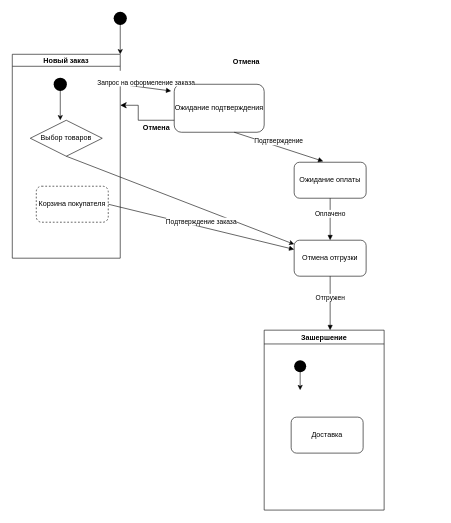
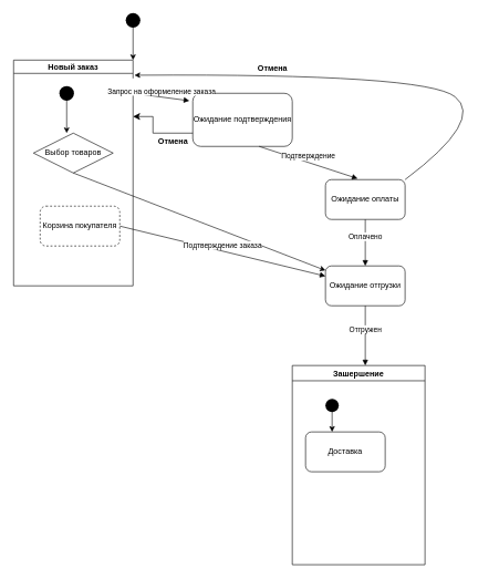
  <mxCell id="0" />
  <mxCell id="1" parent="0" />
  <mxCell id="2" value="" style="shape=waypoint;sketch=0;fillStyle=solid;size=6;pointerEvents=1;points=[];fillColor=none;resizable=0;rotatable=0;perimeter=centerPerimeter;snapToPoint=1;strokeWidth=9;" vertex="1" parent="1"><mxGeometry x="190" y="20" width="20" height="20" as="geometry" /></mxCell>
  <mxCell id="3" value="" style="endArrow=classic;html=1;rounded=0;exitX=0.57;exitY=0.8;exitDx=0;exitDy=0;exitPerimeter=0;" edge="1" parent="1" source="2"><mxGeometry width="50" height="50" relative="1" as="geometry"><mxPoint x="240" y="60" as="sourcePoint" /><mxPoint x="200" y="90" as="targetPoint" /></mxGeometry></mxCell>
  <mxCell id="4" value="Новый заказ" style="swimlane;startSize=20;horizontal=1;containerType=tree;" vertex="1" parent="1"><mxGeometry x="20" y="90" width="180" height="340" as="geometry" /></mxCell>
  <mxCell id="5" value="" style="shape=waypoint;sketch=0;fillStyle=solid;size=6;pointerEvents=1;points=[];fillColor=none;resizable=0;rotatable=0;perimeter=centerPerimeter;snapToPoint=1;strokeWidth=9;" vertex="1" parent="4"><mxGeometry x="70" y="40" width="20" height="20" as="geometry" /></mxCell>
  <mxCell id="6" value="" style="endArrow=classic;html=1;rounded=0;exitX=0.467;exitY=0.878;exitDx=0;exitDy=0;exitPerimeter=0;" edge="1" parent="4" source="5"><mxGeometry width="50" height="50" relative="1" as="geometry"><mxPoint x="50" y="160" as="sourcePoint" /><mxPoint x="80" y="110" as="targetPoint" /></mxGeometry></mxCell>
  <mxCell id="7" value="Выбор товаров" style="rhombus;whiteSpace=wrap;html=1;" vertex="1" parent="4"><mxGeometry x="30" y="110" width="120" height="60" as="geometry" /></mxCell>
  <mxCell id="8" value="Корзина покупателя" style="rounded=1;whiteSpace=wrap;html=1;dashed=1;" vertex="1" parent="4"><mxGeometry x="40" y="220" width="120" height="60" as="geometry" /></mxCell>
  <mxCell id="9" value="" style="endArrow=classic;html=1;rounded=0;exitX=0.5;exitY=1;exitDx=0;exitDy=0;" edge="1" parent="4" source="7" target="13"><mxGeometry width="50" height="50" relative="1" as="geometry"><mxPoint x="-90" y="200" as="sourcePoint" /><mxPoint x="-40" y="150" as="targetPoint" /></mxGeometry></mxCell>
  <mxCell id="10" value="Ожидание подтверждения" style="rounded=1;whiteSpace=wrap;html=1;" vertex="1" parent="1"><mxGeometry x="290" y="140" width="150" height="80" as="geometry" /></mxCell>
  <mxCell id="11" value="Подтверждение заказа" style="html=1;verticalAlign=bottom;endArrow=block;curved=0;rounded=0;exitX=1;exitY=0.5;exitDx=0;exitDy=0;" edge="1" parent="1" source="8" target="13"><mxGeometry width="80" relative="1" as="geometry"><mxPoint x="280" y="280" as="sourcePoint" /><mxPoint x="360" y="280" as="targetPoint" /></mxGeometry></mxCell>
  <mxCell id="12" value="Ожидание оплаты" style="rounded=1;whiteSpace=wrap;html=1;" vertex="1" parent="1"><mxGeometry x="490" y="270" width="120" height="60" as="geometry" /></mxCell>
- <mxCell id="13" value="Отмена отгрузки" style="rounded=1;whiteSpace=wrap;html=1;" vertex="1" parent="1"><mxGeometry x="490" y="400" width="120" height="60" as="geometry" /></mxCell>
+ <mxCell id="13" value="Ожидание отгрузки" style="rounded=1;whiteSpace=wrap;html=1;" vertex="1" parent="1"><mxGeometry x="490" y="400" width="120" height="60" as="geometry" /></mxCell>
  <mxCell id="14" value="Подтверждение" style="html=1;verticalAlign=bottom;endArrow=block;curved=0;rounded=0;exitX=0.667;exitY=1;exitDx=0;exitDy=0;exitPerimeter=0;entryX=0.404;entryY=-0.026;entryDx=0;entryDy=0;entryPerimeter=0;" edge="1" parent="1" source="10" target="12"><mxGeometry width="80" relative="1" as="geometry"><mxPoint x="380" y="270" as="sourcePoint" /><mxPoint x="460" y="270" as="targetPoint" /></mxGeometry></mxCell>
  <mxCell id="15" value="Оплачено" style="html=1;verticalAlign=bottom;endArrow=block;curved=0;rounded=0;exitX=0.5;exitY=1;exitDx=0;exitDy=0;entryX=0.5;entryY=0;entryDx=0;entryDy=0;" edge="1" parent="1" source="12" target="13"><mxGeometry width="80" relative="1" as="geometry"><mxPoint x="370" y="370" as="sourcePoint" /><mxPoint x="450" y="370" as="targetPoint" /></mxGeometry></mxCell>
  <mxCell id="16" value="Отгружен" style="html=1;verticalAlign=bottom;endArrow=block;curved=0;rounded=0;exitX=0.5;exitY=1;exitDx=0;exitDy=0;" edge="1" parent="1" source="13"><mxGeometry width="80" relative="1" as="geometry"><mxPoint x="520" y="540" as="sourcePoint" /><mxPoint x="550" y="550" as="targetPoint" /></mxGeometry></mxCell>
  <mxCell id="17" value="Зашершение" style="swimlane;" vertex="1" parent="1"><mxGeometry x="440" y="550" width="200" height="300" as="geometry" /></mxCell>
  <mxCell id="18" value="" style="shape=waypoint;sketch=0;fillStyle=solid;size=6;pointerEvents=1;points=[];fillColor=none;resizable=0;rotatable=0;perimeter=centerPerimeter;snapToPoint=1;strokeWidth=8;" vertex="1" parent="17"><mxGeometry x="50" y="50" width="20" height="20" as="geometry" /></mxCell>
  <mxCell id="19" value="" style="endArrow=classic;html=1;rounded=0;exitX=0.467;exitY=0.8;exitDx=0;exitDy=0;exitPerimeter=0;" edge="1" parent="17" source="18"><mxGeometry width="50" height="50" relative="1" as="geometry"><mxPoint x="100" y="180" as="sourcePoint" /><mxPoint x="60" y="100" as="targetPoint" /></mxGeometry></mxCell>
- <mxCell id="20" value="Доставка" style="rounded=1;whiteSpace=wrap;html=1;" vertex="1" parent="17"><mxGeometry x="45" y="145" width="120" height="60" as="geometry" /></mxCell>
+ <mxCell id="20" value="Доставка" style="rounded=1;whiteSpace=wrap;html=1;" vertex="1" parent="17"><mxGeometry x="20" y="100" width="120" height="60" as="geometry" /></mxCell>
+ <mxCell id="21" value="" style="curved=1;endArrow=classic;html=1;rounded=0;exitX=1;exitY=0;exitDx=0;exitDy=0;entryX=1.012;entryY=0.067;entryDx=0;entryDy=0;entryPerimeter=0;" edge="1" parent="1" source="12" target="4"><mxGeometry width="50" height="50" relative="1" as="geometry"><mxPoint x="680" y="180" as="sourcePoint" /><mxPoint x="200" y="130" as="targetPoint" /><Array as="points"><mxPoint x="730" y="180" /><mxPoint x="640" y="110" /></Array></mxGeometry></mxCell>
  <mxCell id="22" value="" style="edgeStyle=elbowEdgeStyle;elbow=horizontal;endArrow=classic;html=1;curved=0;rounded=0;endSize=8;startSize=8;entryX=1;entryY=0.25;entryDx=0;entryDy=0;exitX=0;exitY=0.75;exitDx=0;exitDy=0;" edge="1" parent="1" source="10" target="4"><mxGeometry width="50" height="50" relative="1" as="geometry"><mxPoint x="220" y="230" as="sourcePoint" /><mxPoint x="270" y="180" as="targetPoint" /><Array as="points"><mxPoint x="230" y="210" /></Array></mxGeometry></mxCell>
  <mxCell id="23" value="Отмена" style="text;align=center;fontStyle=1;verticalAlign=middle;spacingLeft=3;spacingRight=3;strokeColor=none;rotatable=0;points=[[0,0.5],[1,0.5]];portConstraint=eastwest;html=1;" vertex="1" parent="1"><mxGeometry x="370" y="90" width="80" height="26" as="geometry" /></mxCell>
  <mxCell id="24" value="Отмена" style="text;align=center;fontStyle=1;verticalAlign=middle;spacingLeft=3;spacingRight=3;strokeColor=none;rotatable=0;points=[[0,0.5],[1,0.5]];portConstraint=eastwest;html=1;" vertex="1" parent="1"><mxGeometry x="220" y="200" width="80" height="26" as="geometry" /></mxCell>
  <mxCell id="25" value="&amp;nbsp; &amp;nbsp; &amp;nbsp; &amp;nbsp; &amp;nbsp; &amp;nbsp; &amp;nbsp; &amp;nbsp; &amp;nbsp; &amp;nbsp; &amp;nbsp; &amp;nbsp; &amp;nbsp; &lt;br&gt;Запрос на оформеление заказа" style="html=1;verticalAlign=bottom;endArrow=block;curved=0;rounded=0;entryX=-0.034;entryY=0.14;entryDx=0;entryDy=0;entryPerimeter=0;" edge="1" parent="1" target="10"><mxGeometry width="80" relative="1" as="geometry"><mxPoint x="200" y="140" as="sourcePoint" /><mxPoint x="280" y="140" as="targetPoint" /></mxGeometry></mxCell>
